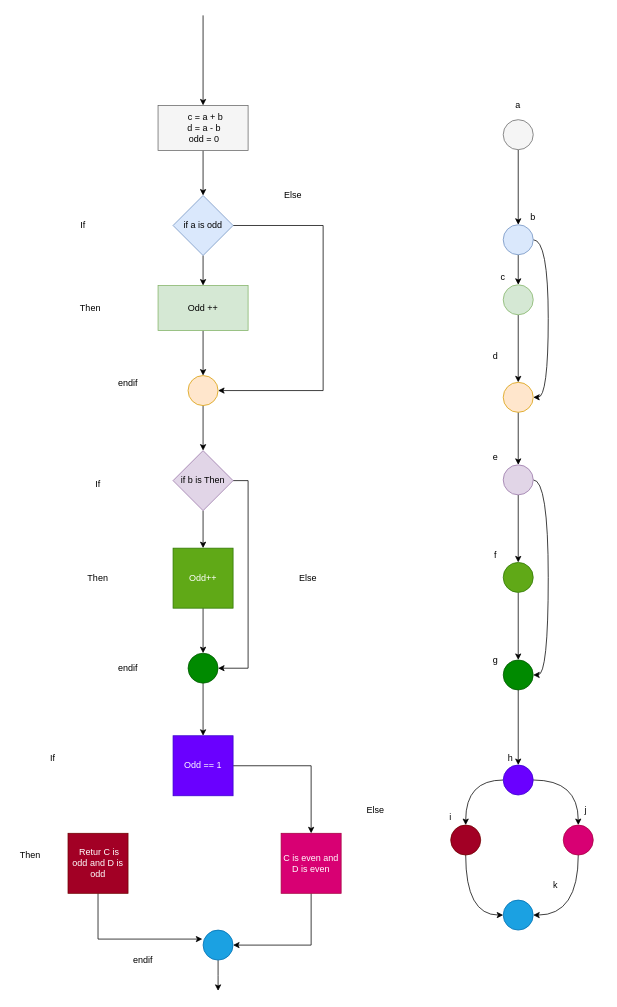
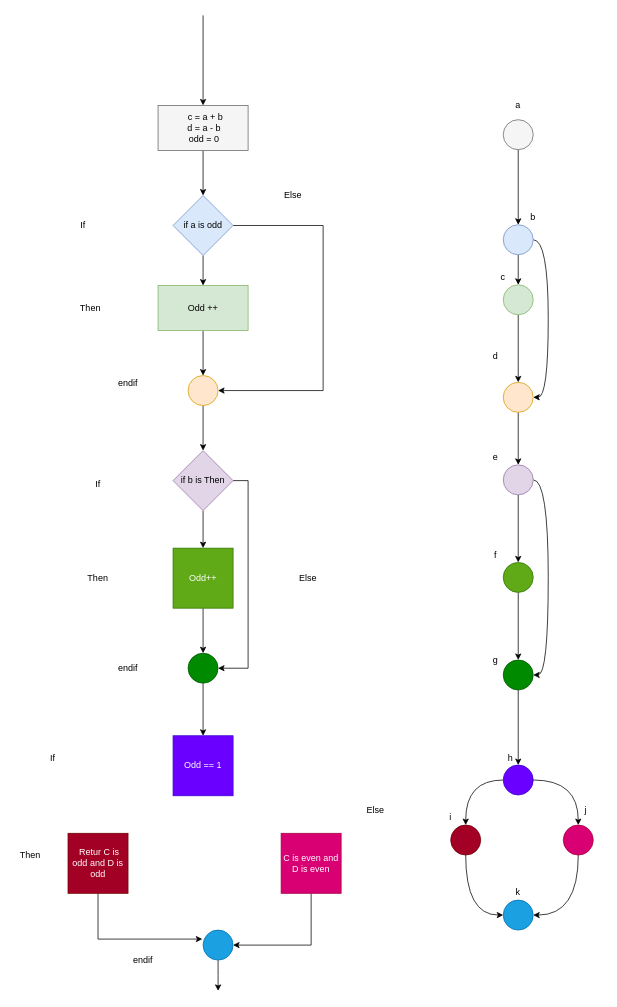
  <mxCell id="0" />
  <mxCell id="1" parent="0" />
  <mxCell id="2" style="edgeStyle=orthogonalEdgeStyle;rounded=0;orthogonalLoop=1;jettySize=auto;html=1;exitX=0.5;exitY=1;exitDx=0;exitDy=0;entryX=0.5;entryY=0;entryDx=0;entryDy=0;" parent="1" source="3" target="7" edge="1"><mxGeometry relative="1" as="geometry" /></mxCell>
  <mxCell id="3" value="" style="rounded=0;whiteSpace=wrap;html=1;fillColor=#f5f5f5;strokeColor=#666666;fontColor=#333333;" parent="1" vertex="1"><mxGeometry x="210" y="140" width="120" height="60" as="geometry" /></mxCell>
  <mxCell id="4" value="&lt;div&gt;&amp;nbsp; c = a + b&lt;/div&gt;&lt;div&gt;&lt;span&gt;&amp;nbsp;d = a - b&lt;/span&gt;&lt;/div&gt;&lt;div&gt;&amp;nbsp;odd = 0&lt;/div&gt;" style="text;html=1;strokeColor=none;fillColor=none;align=center;verticalAlign=middle;whiteSpace=wrap;rounded=0;" parent="1" vertex="1"><mxGeometry x="210" y="160" width="120" height="20" as="geometry" /></mxCell>
  <mxCell id="5" style="edgeStyle=orthogonalEdgeStyle;rounded=0;orthogonalLoop=1;jettySize=auto;html=1;exitX=1;exitY=0.5;exitDx=0;exitDy=0;entryX=1;entryY=0.5;entryDx=0;entryDy=0;" parent="1" source="7" target="11" edge="1"><mxGeometry relative="1" as="geometry"><Array as="points"><mxPoint x="430" y="300" /><mxPoint x="430" y="520" /></Array></mxGeometry></mxCell>
  <mxCell id="6" style="edgeStyle=orthogonalEdgeStyle;rounded=0;orthogonalLoop=1;jettySize=auto;html=1;exitX=0.5;exitY=1;exitDx=0;exitDy=0;entryX=0.5;entryY=0;entryDx=0;entryDy=0;" parent="1" source="7" target="9" edge="1"><mxGeometry relative="1" as="geometry" /></mxCell>
  <mxCell id="7" value="if a is odd" style="rhombus;whiteSpace=wrap;html=1;fillColor=#dae8fc;strokeColor=#6c8ebf;" parent="1" vertex="1"><mxGeometry x="230" y="260" width="80" height="80" as="geometry" /></mxCell>
  <mxCell id="8" style="edgeStyle=orthogonalEdgeStyle;rounded=0;orthogonalLoop=1;jettySize=auto;html=1;exitX=0.5;exitY=1;exitDx=0;exitDy=0;entryX=0.5;entryY=0;entryDx=0;entryDy=0;" parent="1" source="9" target="11" edge="1"><mxGeometry relative="1" as="geometry" /></mxCell>
  <mxCell id="9" value="Odd ++" style="rounded=0;whiteSpace=wrap;html=1;fillColor=#d5e8d4;strokeColor=#82b366;" parent="1" vertex="1"><mxGeometry x="210" y="380" width="120" height="60" as="geometry" /></mxCell>
  <mxCell id="10" style="edgeStyle=orthogonalEdgeStyle;rounded=0;orthogonalLoop=1;jettySize=auto;html=1;exitX=0.5;exitY=1;exitDx=0;exitDy=0;" parent="1" source="11" target="14" edge="1"><mxGeometry relative="1" as="geometry" /></mxCell>
  <mxCell id="11" value="" style="ellipse;whiteSpace=wrap;html=1;aspect=fixed;fillColor=#ffe6cc;strokeColor=#d79b00;" parent="1" vertex="1"><mxGeometry x="250" y="500" width="40" height="40" as="geometry" /></mxCell>
  <mxCell id="12" style="edgeStyle=orthogonalEdgeStyle;rounded=0;orthogonalLoop=1;jettySize=auto;html=1;exitX=1;exitY=0.5;exitDx=0;exitDy=0;entryX=1;entryY=0.5;entryDx=0;entryDy=0;" parent="1" source="14" target="18" edge="1"><mxGeometry relative="1" as="geometry" /></mxCell>
  <mxCell id="13" style="edgeStyle=orthogonalEdgeStyle;rounded=0;orthogonalLoop=1;jettySize=auto;html=1;exitX=0.5;exitY=1;exitDx=0;exitDy=0;entryX=0.5;entryY=0;entryDx=0;entryDy=0;" parent="1" source="14" target="16" edge="1"><mxGeometry relative="1" as="geometry" /></mxCell>
  <mxCell id="14" value="if b is Then" style="rhombus;whiteSpace=wrap;html=1;fillColor=#e1d5e7;strokeColor=#9673a6;" parent="1" vertex="1"><mxGeometry x="230" y="600" width="80" height="80" as="geometry" /></mxCell>
  <mxCell id="15" style="edgeStyle=orthogonalEdgeStyle;rounded=0;orthogonalLoop=1;jettySize=auto;html=1;exitX=0.5;exitY=1;exitDx=0;exitDy=0;entryX=0.5;entryY=0;entryDx=0;entryDy=0;" parent="1" source="16" target="18" edge="1"><mxGeometry relative="1" as="geometry"><Array as="points" /></mxGeometry></mxCell>
  <mxCell id="16" value="Odd++" style="whiteSpace=wrap;html=1;aspect=fixed;fillColor=#60a917;strokeColor=#2D7600;fontColor=#ffffff;" parent="1" vertex="1"><mxGeometry x="230" y="730" width="80" height="80" as="geometry" /></mxCell>
  <mxCell id="17" style="edgeStyle=orthogonalEdgeStyle;rounded=0;orthogonalLoop=1;jettySize=auto;html=1;exitX=0.5;exitY=1;exitDx=0;exitDy=0;entryX=0.5;entryY=0;entryDx=0;entryDy=0;" parent="1" source="18" target="20" edge="1"><mxGeometry relative="1" as="geometry" /></mxCell>
  <mxCell id="18" value="" style="ellipse;whiteSpace=wrap;html=1;aspect=fixed;fillColor=#008a00;strokeColor=#005700;fontColor=#ffffff;" parent="1" vertex="1"><mxGeometry x="250" y="870" width="40" height="40" as="geometry" /></mxCell>
- <mxCell id="19" style="edgeStyle=orthogonalEdgeStyle;rounded=0;orthogonalLoop=1;jettySize=auto;html=1;exitX=1;exitY=0.5;exitDx=0;exitDy=0;entryX=0.5;entryY=0;entryDx=0;entryDy=0;" parent="1" source="20" target="24" edge="1"><mxGeometry relative="1" as="geometry" /></mxCell>
  <mxCell id="20" value="Odd == 1" style="whiteSpace=wrap;html=1;fillColor=#6a00ff;strokeColor=#3700CC;fontColor=#ffffff;rounded=0;" parent="1" vertex="1"><mxGeometry x="230" y="980" width="80" height="80" as="geometry" /></mxCell>
  <mxCell id="21" style="edgeStyle=orthogonalEdgeStyle;rounded=0;orthogonalLoop=1;jettySize=auto;html=1;exitX=0.5;exitY=1;exitDx=0;exitDy=0;entryX=-0.025;entryY=0.3;entryDx=0;entryDy=0;entryPerimeter=0;" parent="1" source="22" target="26" edge="1"><mxGeometry relative="1" as="geometry" /></mxCell>
  <mxCell id="22" value="&amp;nbsp;Retur C is odd and D is odd" style="whiteSpace=wrap;html=1;aspect=fixed;fillColor=#a20025;strokeColor=#6F0000;fontColor=#ffffff;" parent="1" vertex="1"><mxGeometry x="90" y="1110" width="80" height="80" as="geometry" /></mxCell>
  <mxCell id="23" style="edgeStyle=orthogonalEdgeStyle;rounded=0;orthogonalLoop=1;jettySize=auto;html=1;exitX=0.5;exitY=1;exitDx=0;exitDy=0;entryX=1;entryY=0.5;entryDx=0;entryDy=0;" parent="1" source="24" target="26" edge="1"><mxGeometry relative="1" as="geometry" /></mxCell>
  <mxCell id="24" value="C is even and D is even" style="whiteSpace=wrap;html=1;aspect=fixed;fillColor=#d80073;strokeColor=#A50040;fontColor=#ffffff;" parent="1" vertex="1"><mxGeometry x="374" y="1110" width="80" height="80" as="geometry" /></mxCell>
  <mxCell id="25" style="edgeStyle=orthogonalEdgeStyle;rounded=0;orthogonalLoop=1;jettySize=auto;html=1;exitX=0.5;exitY=1;exitDx=0;exitDy=0;" parent="1" source="26" edge="1"><mxGeometry relative="1" as="geometry"><mxPoint x="290" y="1320" as="targetPoint" /></mxGeometry></mxCell>
  <mxCell id="26" value="" style="ellipse;whiteSpace=wrap;html=1;aspect=fixed;fillColor=#1ba1e2;strokeColor=#006EAF;fontColor=#ffffff;" parent="1" vertex="1"><mxGeometry x="270" y="1239" width="40" height="40" as="geometry" /></mxCell>
  <mxCell id="27" value="" style="endArrow=classic;html=1;entryX=0.5;entryY=0;entryDx=0;entryDy=0;" parent="1" target="3" edge="1"><mxGeometry width="50" height="50" relative="1" as="geometry"><mxPoint x="270" y="20" as="sourcePoint" /><mxPoint x="320" y="150" as="targetPoint" /></mxGeometry></mxCell>
  <mxCell id="28" value="If" style="text;html=1;strokeColor=none;fillColor=none;align=center;verticalAlign=middle;whiteSpace=wrap;rounded=0;" parent="1" vertex="1"><mxGeometry x="90" y="290" width="40" height="20" as="geometry" /></mxCell>
  <mxCell id="29" value="If" style="text;html=1;strokeColor=none;fillColor=none;align=center;verticalAlign=middle;whiteSpace=wrap;rounded=0;" parent="1" vertex="1"><mxGeometry x="110" y="635" width="40" height="20" as="geometry" /></mxCell>
  <mxCell id="30" value="If" style="text;html=1;strokeColor=none;fillColor=none;align=center;verticalAlign=middle;whiteSpace=wrap;rounded=0;" parent="1" vertex="1"><mxGeometry x="50" y="1000" width="40" height="20" as="geometry" /></mxCell>
  <mxCell id="31" value="Then" style="text;html=1;strokeColor=none;fillColor=none;align=center;verticalAlign=middle;whiteSpace=wrap;rounded=0;" parent="1" vertex="1"><mxGeometry x="100" y="400" width="40" height="20" as="geometry" /></mxCell>
  <mxCell id="32" value="Then" style="text;html=1;strokeColor=none;fillColor=none;align=center;verticalAlign=middle;whiteSpace=wrap;rounded=0;" parent="1" vertex="1"><mxGeometry x="110" y="760" width="40" height="20" as="geometry" /></mxCell>
  <mxCell id="33" value="Then" style="text;html=1;strokeColor=none;fillColor=none;align=center;verticalAlign=middle;whiteSpace=wrap;rounded=0;" parent="1" vertex="1"><mxGeometry x="20" y="1130" width="40" height="20" as="geometry" /></mxCell>
  <mxCell id="34" value="Else" style="text;html=1;strokeColor=none;fillColor=none;align=center;verticalAlign=middle;whiteSpace=wrap;rounded=0;" parent="1" vertex="1"><mxGeometry x="370" y="250" width="40" height="20" as="geometry" /></mxCell>
  <mxCell id="35" value="Else" style="text;html=1;strokeColor=none;fillColor=none;align=center;verticalAlign=middle;whiteSpace=wrap;rounded=0;" parent="1" vertex="1"><mxGeometry x="390" y="760" width="40" height="20" as="geometry" /></mxCell>
  <mxCell id="36" value="Else" style="text;html=1;strokeColor=none;fillColor=none;align=center;verticalAlign=middle;whiteSpace=wrap;rounded=0;" parent="1" vertex="1"><mxGeometry x="480" y="1070" width="40" height="20" as="geometry" /></mxCell>
  <mxCell id="37" value="endif" style="text;html=1;strokeColor=none;fillColor=none;align=center;verticalAlign=middle;whiteSpace=wrap;rounded=0;" parent="1" vertex="1"><mxGeometry x="150" y="500" width="40" height="20" as="geometry" /></mxCell>
  <mxCell id="38" value="endif" style="text;html=1;strokeColor=none;fillColor=none;align=center;verticalAlign=middle;whiteSpace=wrap;rounded=0;" parent="1" vertex="1"><mxGeometry x="150" y="880" width="40" height="20" as="geometry" /></mxCell>
  <mxCell id="39" value="endif" style="text;html=1;strokeColor=none;fillColor=none;align=center;verticalAlign=middle;whiteSpace=wrap;rounded=0;" parent="1" vertex="1"><mxGeometry x="170" y="1270" width="40" height="20" as="geometry" /></mxCell>
  <mxCell id="40" style="edgeStyle=orthogonalEdgeStyle;rounded=0;orthogonalLoop=1;jettySize=auto;html=1;exitX=0.5;exitY=1;exitDx=0;exitDy=0;" edge="1" parent="1" source="41" target="44"><mxGeometry relative="1" as="geometry" /></mxCell>
  <mxCell id="41" value="" style="ellipse;whiteSpace=wrap;html=1;aspect=fixed;fillColor=#f5f5f5;strokeColor=#666666;fontColor=#333333;" vertex="1" parent="1"><mxGeometry x="670" y="159" width="40" height="40" as="geometry" /></mxCell>
  <mxCell id="42" style="edgeStyle=orthogonalEdgeStyle;rounded=0;orthogonalLoop=1;jettySize=auto;html=1;exitX=1;exitY=0.5;exitDx=0;exitDy=0;entryX=1;entryY=0.5;entryDx=0;entryDy=0;curved=1;" edge="1" parent="1" source="44" target="48"><mxGeometry relative="1" as="geometry" /></mxCell>
  <mxCell id="43" style="edgeStyle=orthogonalEdgeStyle;rounded=0;orthogonalLoop=1;jettySize=auto;html=1;exitX=0.5;exitY=1;exitDx=0;exitDy=0;entryX=0.5;entryY=0;entryDx=0;entryDy=0;" edge="1" parent="1" source="44" target="46"><mxGeometry relative="1" as="geometry" /></mxCell>
  <mxCell id="44" value="" style="ellipse;whiteSpace=wrap;html=1;aspect=fixed;fillColor=#dae8fc;strokeColor=#6c8ebf;" vertex="1" parent="1"><mxGeometry x="670" y="299" width="40" height="40" as="geometry" /></mxCell>
  <mxCell id="45" style="edgeStyle=orthogonalEdgeStyle;rounded=0;orthogonalLoop=1;jettySize=auto;html=1;exitX=0.5;exitY=1;exitDx=0;exitDy=0;entryX=0.5;entryY=0;entryDx=0;entryDy=0;" edge="1" parent="1" source="46" target="48"><mxGeometry relative="1" as="geometry" /></mxCell>
  <mxCell id="46" value="" style="ellipse;whiteSpace=wrap;html=1;aspect=fixed;fillColor=#d5e8d4;strokeColor=#82b366;" vertex="1" parent="1"><mxGeometry x="670" y="379" width="40" height="40" as="geometry" /></mxCell>
  <mxCell id="47" style="edgeStyle=orthogonalEdgeStyle;rounded=0;orthogonalLoop=1;jettySize=auto;html=1;exitX=0.5;exitY=1;exitDx=0;exitDy=0;entryX=0.5;entryY=0;entryDx=0;entryDy=0;" edge="1" parent="1" source="48" target="51"><mxGeometry relative="1" as="geometry" /></mxCell>
  <mxCell id="48" value="" style="ellipse;whiteSpace=wrap;html=1;aspect=fixed;fillColor=#ffe6cc;strokeColor=#d79b00;" vertex="1" parent="1"><mxGeometry x="670" y="509" width="40" height="40" as="geometry" /></mxCell>
  <mxCell id="49" style="edgeStyle=orthogonalEdgeStyle;rounded=0;orthogonalLoop=1;jettySize=auto;html=1;exitX=0.5;exitY=1;exitDx=0;exitDy=0;entryX=0.5;entryY=0;entryDx=0;entryDy=0;" edge="1" parent="1" source="51" target="53"><mxGeometry relative="1" as="geometry" /></mxCell>
  <mxCell id="50" style="edgeStyle=orthogonalEdgeStyle;rounded=0;orthogonalLoop=1;jettySize=auto;html=1;exitX=1;exitY=0.5;exitDx=0;exitDy=0;entryX=1;entryY=0.5;entryDx=0;entryDy=0;curved=1;" edge="1" parent="1" source="51" target="55"><mxGeometry relative="1" as="geometry" /></mxCell>
  <mxCell id="51" value="" style="ellipse;whiteSpace=wrap;html=1;aspect=fixed;fillColor=#e1d5e7;strokeColor=#9673a6;" vertex="1" parent="1"><mxGeometry x="670" y="619" width="40" height="40" as="geometry" /></mxCell>
  <mxCell id="52" style="edgeStyle=orthogonalEdgeStyle;rounded=0;orthogonalLoop=1;jettySize=auto;html=1;exitX=0.5;exitY=1;exitDx=0;exitDy=0;" edge="1" parent="1" source="53" target="55"><mxGeometry relative="1" as="geometry" /></mxCell>
  <mxCell id="53" value="" style="ellipse;whiteSpace=wrap;html=1;aspect=fixed;fillColor=#60a917;strokeColor=#2D7600;fontColor=#ffffff;" vertex="1" parent="1"><mxGeometry x="670" y="749" width="40" height="40" as="geometry" /></mxCell>
  <mxCell id="54" style="edgeStyle=orthogonalEdgeStyle;rounded=0;orthogonalLoop=1;jettySize=auto;html=1;exitX=0.5;exitY=1;exitDx=0;exitDy=0;entryX=0.5;entryY=0;entryDx=0;entryDy=0;" edge="1" parent="1" source="55" target="58"><mxGeometry relative="1" as="geometry" /></mxCell>
  <mxCell id="55" value="" style="ellipse;whiteSpace=wrap;html=1;aspect=fixed;fillColor=#008a00;strokeColor=#005700;fontColor=#ffffff;" vertex="1" parent="1"><mxGeometry x="670" y="879" width="40" height="40" as="geometry" /></mxCell>
  <mxCell id="56" style="edgeStyle=orthogonalEdgeStyle;rounded=0;orthogonalLoop=1;jettySize=auto;html=1;exitX=0;exitY=0.5;exitDx=0;exitDy=0;entryX=0.5;entryY=0;entryDx=0;entryDy=0;curved=1;" edge="1" parent="1" source="58" target="60"><mxGeometry relative="1" as="geometry" /></mxCell>
  <mxCell id="57" style="edgeStyle=orthogonalEdgeStyle;rounded=0;orthogonalLoop=1;jettySize=auto;html=1;exitX=1;exitY=0.5;exitDx=0;exitDy=0;curved=1;" edge="1" parent="1" source="58" target="62"><mxGeometry relative="1" as="geometry" /></mxCell>
  <mxCell id="58" value="" style="ellipse;whiteSpace=wrap;html=1;aspect=fixed;fillColor=#6a00ff;strokeColor=#3700CC;fontColor=#ffffff;" vertex="1" parent="1"><mxGeometry x="670" y="1019" width="40" height="40" as="geometry" /></mxCell>
  <mxCell id="59" style="edgeStyle=orthogonalEdgeStyle;curved=1;rounded=0;orthogonalLoop=1;jettySize=auto;html=1;exitX=0.5;exitY=1;exitDx=0;exitDy=0;entryX=0;entryY=0.5;entryDx=0;entryDy=0;" edge="1" parent="1" source="60" target="63"><mxGeometry relative="1" as="geometry" /></mxCell>
  <mxCell id="60" value="" style="ellipse;whiteSpace=wrap;html=1;aspect=fixed;fillColor=#a20025;strokeColor=#6F0000;fontColor=#ffffff;" vertex="1" parent="1"><mxGeometry x="600" y="1099" width="40" height="40" as="geometry" /></mxCell>
  <mxCell id="61" style="edgeStyle=orthogonalEdgeStyle;curved=1;rounded=0;orthogonalLoop=1;jettySize=auto;html=1;exitX=0.5;exitY=1;exitDx=0;exitDy=0;entryX=1;entryY=0.5;entryDx=0;entryDy=0;" edge="1" parent="1" source="62" target="63"><mxGeometry relative="1" as="geometry" /></mxCell>
  <mxCell id="62" value="" style="ellipse;whiteSpace=wrap;html=1;aspect=fixed;fillColor=#d80073;strokeColor=#A50040;fontColor=#ffffff;" vertex="1" parent="1"><mxGeometry x="750" y="1099" width="40" height="40" as="geometry" /></mxCell>
  <mxCell id="63" value="" style="ellipse;whiteSpace=wrap;html=1;aspect=fixed;fillColor=#1ba1e2;strokeColor=#006EAF;fontColor=#ffffff;" vertex="1" parent="1"><mxGeometry x="670" y="1199" width="40" height="40" as="geometry" /></mxCell>
  <mxCell id="64" value="a" style="text;html=1;strokeColor=none;fillColor=none;align=center;verticalAlign=middle;whiteSpace=wrap;rounded=0;" vertex="1" parent="1"><mxGeometry x="670" y="130" width="40" height="20" as="geometry" /></mxCell>
  <mxCell id="65" value="b" style="text;html=1;strokeColor=none;fillColor=none;align=center;verticalAlign=middle;whiteSpace=wrap;rounded=0;" vertex="1" parent="1"><mxGeometry x="690" y="279" width="40" height="20" as="geometry" /></mxCell>
  <mxCell id="66" value="c" style="text;html=1;strokeColor=none;fillColor=none;align=center;verticalAlign=middle;whiteSpace=wrap;rounded=0;" vertex="1" parent="1"><mxGeometry x="650" y="359" width="40" height="20" as="geometry" /></mxCell>
  <mxCell id="67" value="d" style="text;html=1;strokeColor=none;fillColor=none;align=center;verticalAlign=middle;whiteSpace=wrap;rounded=0;" vertex="1" parent="1"><mxGeometry x="640" y="464" width="40" height="20" as="geometry" /></mxCell>
  <mxCell id="68" value="e" style="text;html=1;strokeColor=none;fillColor=none;align=center;verticalAlign=middle;whiteSpace=wrap;rounded=0;" vertex="1" parent="1"><mxGeometry x="640" y="599" width="40" height="20" as="geometry" /></mxCell>
  <mxCell id="69" value="f" style="text;html=1;strokeColor=none;fillColor=none;align=center;verticalAlign=middle;whiteSpace=wrap;rounded=0;" vertex="1" parent="1"><mxGeometry x="640" y="729" width="40" height="20" as="geometry" /></mxCell>
  <mxCell id="70" value="g" style="text;html=1;strokeColor=none;fillColor=none;align=center;verticalAlign=middle;whiteSpace=wrap;rounded=0;" vertex="1" parent="1"><mxGeometry x="640" y="870" width="40" height="20" as="geometry" /></mxCell>
  <mxCell id="71" value="h" style="text;html=1;strokeColor=none;fillColor=none;align=center;verticalAlign=middle;whiteSpace=wrap;rounded=0;" vertex="1" parent="1"><mxGeometry x="660" y="1000" width="40" height="20" as="geometry" /></mxCell>
  <mxCell id="72" value="i" style="text;html=1;strokeColor=none;fillColor=none;align=center;verticalAlign=middle;whiteSpace=wrap;rounded=0;" vertex="1" parent="1"><mxGeometry x="580" y="1079" width="40" height="20" as="geometry" /></mxCell>
  <mxCell id="73" value="j" style="text;html=1;strokeColor=none;fillColor=none;align=center;verticalAlign=middle;whiteSpace=wrap;rounded=0;" vertex="1" parent="1"><mxGeometry x="760" y="1070" width="40" height="20" as="geometry" /></mxCell>
- <mxCell id="74" value="k" style="text;html=1;strokeColor=none;fillColor=none;align=center;verticalAlign=middle;whiteSpace=wrap;rounded=0;" vertex="1" parent="1"><mxGeometry x="720" y="1169" width="40" height="20" as="geometry" /></mxCell>
+ <mxCell id="74" value="k" style="text;html=1;strokeColor=none;fillColor=none;align=center;verticalAlign=middle;whiteSpace=wrap;rounded=0;" vertex="1" parent="1"><mxGeometry x="670" y="1179" width="40" height="20" as="geometry" /></mxCell>
